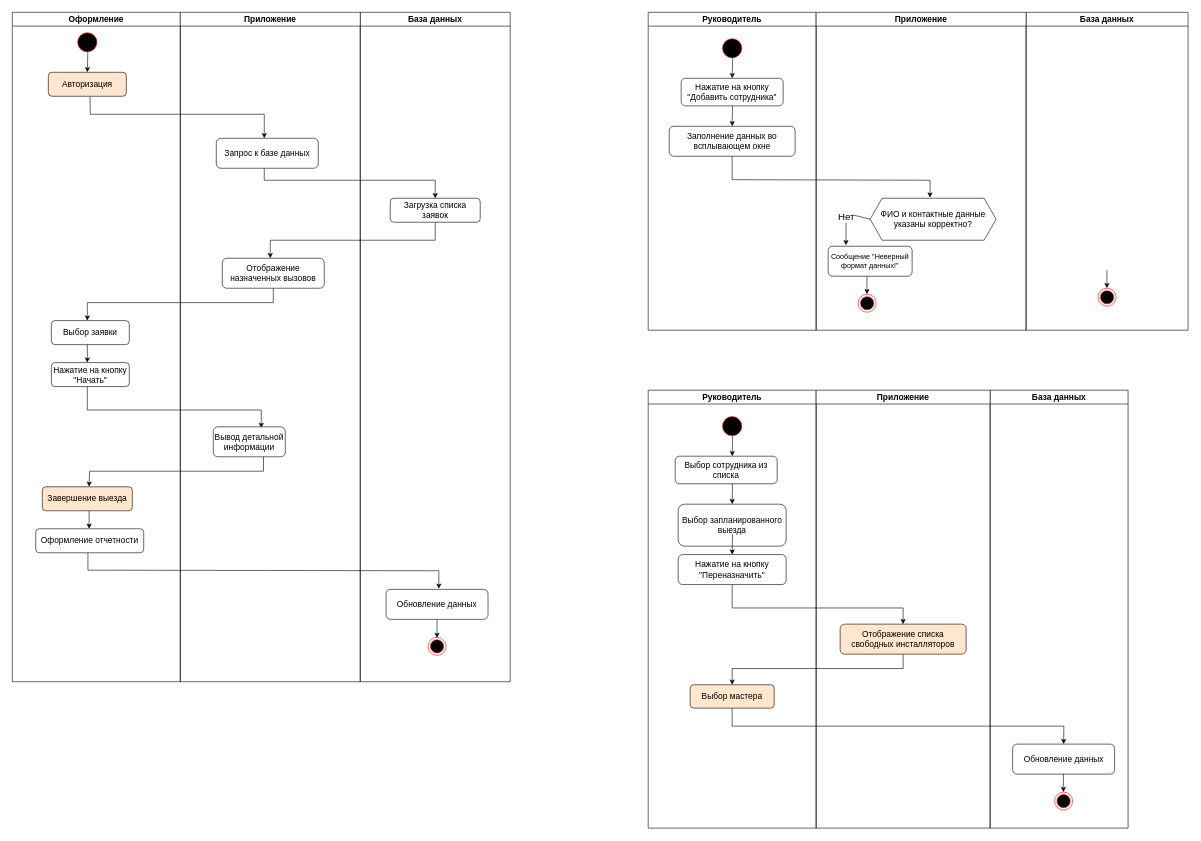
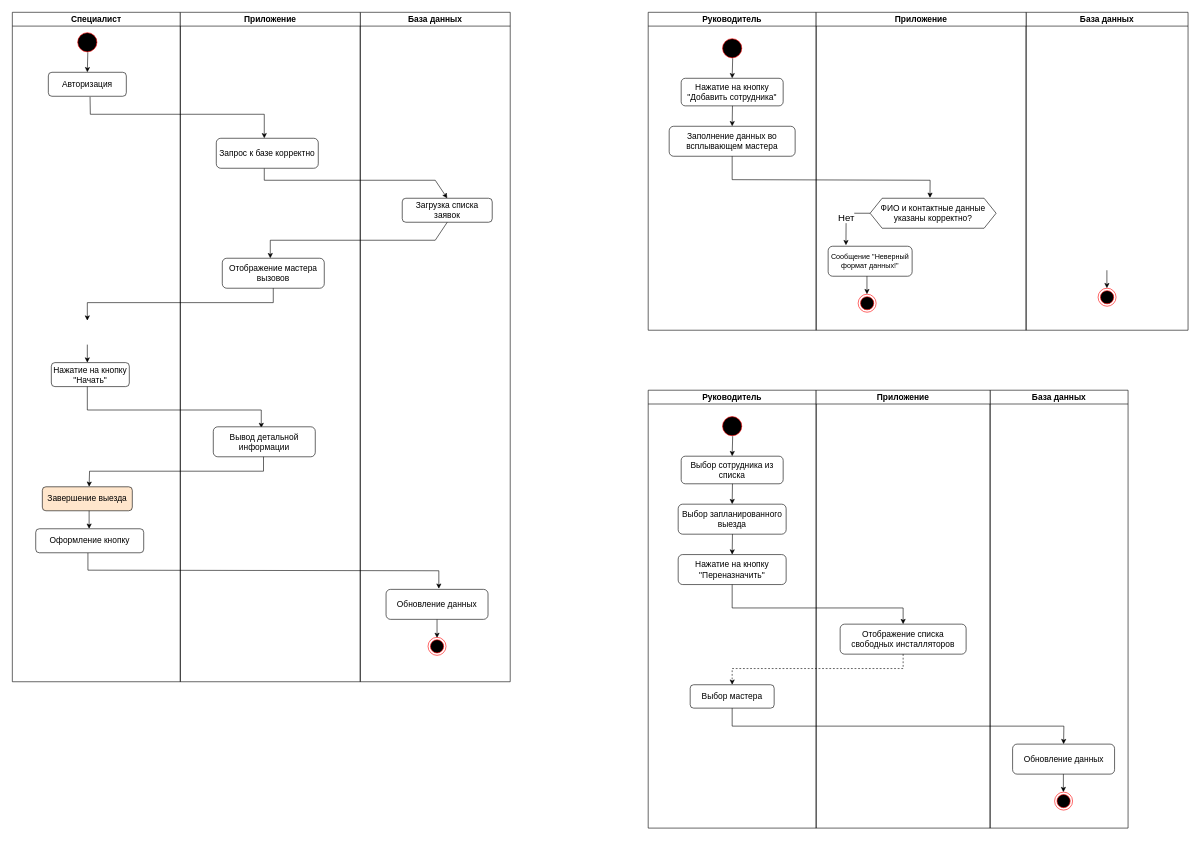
  <mxCell id="0" />
  <mxCell id="1" parent="0" />
  <mxCell id="2" value="&lt;span style=&quot;font-size: 14px;&quot;&gt;База данных&lt;/span&gt;" style="swimlane;whiteSpace=wrap;html=1;" parent="1" vertex="1"><mxGeometry x="600" y="20" width="250" height="1116" as="geometry" /></mxCell>
- <mxCell id="3" value="Загрузка списка заявок" style="rounded=1;whiteSpace=wrap;html=1;fontSize=14;" parent="2" vertex="1"><mxGeometry x="50" y="310" width="150" height="40" as="geometry" /></mxCell>
+ <mxCell id="3" value="Загрузка списка заявок" style="rounded=1;whiteSpace=wrap;html=1;fontSize=14;" parent="2" vertex="1"><mxGeometry x="70" y="310" width="150" height="40" as="geometry" /></mxCell>
  <mxCell id="4" value="" style="endArrow=classic;html=1;rounded=0;exitX=0.5;exitY=1;exitDx=0;exitDy=0;entryX=0.5;entryY=0;entryDx=0;entryDy=0;" parent="2" target="3" edge="1"><mxGeometry width="50" height="50" relative="1" as="geometry"><mxPoint x="-160" y="260" as="sourcePoint" /><mxPoint x="160" y="310" as="targetPoint" /><Array as="points"><mxPoint x="-160" y="280" /><mxPoint x="125" y="280" /></Array></mxGeometry></mxCell>
  <mxCell id="5" value="" style="endArrow=classic;html=1;rounded=0;exitX=0.5;exitY=1;exitDx=0;exitDy=0;" parent="2" source="7" edge="1"><mxGeometry width="50" height="50" relative="1" as="geometry"><mxPoint x="134.71" y="1080" as="sourcePoint" /><mxPoint x="128" y="1043" as="targetPoint" /></mxGeometry></mxCell>
  <mxCell id="6" value="" style="ellipse;html=1;shape=endState;fillColor=#000000;strokeColor=#ff0000;" parent="2" vertex="1"><mxGeometry x="113" y="1042" width="30" height="30" as="geometry" /></mxCell>
  <mxCell id="7" value="Обновление данных" style="rounded=1;whiteSpace=wrap;html=1;fontSize=14;" parent="2" vertex="1"><mxGeometry x="43" y="962" width="170" height="50" as="geometry" /></mxCell>
- <mxCell id="8" value="&lt;span style=&quot;font-size: 14px;&quot;&gt;Оформление&lt;/span&gt;" style="swimlane;whiteSpace=wrap;html=1;" parent="2" vertex="1"><mxGeometry x="-580" width="280" height="1116" as="geometry" /></mxCell>
+ <mxCell id="8" value="&lt;span style=&quot;font-size: 14px;&quot;&gt;Специалист&lt;/span&gt;" style="swimlane;whiteSpace=wrap;html=1;" parent="2" vertex="1"><mxGeometry x="-580" width="280" height="1116" as="geometry" /></mxCell>
  <mxCell id="9" value="" style="ellipse;html=1;shape=startState;fillColor=#000000;strokeColor=#ff0000;" parent="8" vertex="1"><mxGeometry x="105" y="30" width="40" height="40" as="geometry" /></mxCell>
  <mxCell id="10" value="" style="endArrow=classic;html=1;rounded=0;entryX=0.5;entryY=0;entryDx=0;entryDy=0;exitX=0.521;exitY=0.918;exitDx=0;exitDy=0;exitPerimeter=0;" parent="8" source="9" target="11" edge="1"><mxGeometry width="50" height="50" relative="1" as="geometry"><mxPoint x="121" y="70" as="sourcePoint" /><mxPoint x="175" y="110" as="targetPoint" /></mxGeometry></mxCell>
- <mxCell id="11" value="Авторизация" style="rounded=1;whiteSpace=wrap;html=1;fontSize=14;fillColor=#ffe6cc;" parent="8" vertex="1"><mxGeometry x="60" y="100" width="130" height="40" as="geometry" /></mxCell>
+ <mxCell id="11" value="Авторизация" style="rounded=1;whiteSpace=wrap;html=1;fontSize=14;" parent="8" vertex="1"><mxGeometry x="60" y="100" width="130" height="40" as="geometry" /></mxCell>
  <mxCell id="12" value="" style="endArrow=classic;html=1;rounded=0;exitX=0.535;exitY=1.025;exitDx=0;exitDy=0;exitPerimeter=0;entryX=0.5;entryY=0;entryDx=0;entryDy=0;" parent="8" edge="1"><mxGeometry width="50" height="50" relative="1" as="geometry"><mxPoint x="126" y="901" as="sourcePoint" /><mxPoint x="711" y="961" as="targetPoint" /><Array as="points"><mxPoint x="126" y="930" /><mxPoint x="711" y="931" /></Array></mxGeometry></mxCell>
  <mxCell id="13" value="Завершение выезда" style="rounded=1;whiteSpace=wrap;html=1;fontSize=14;fillColor=#ffe6cc;" parent="8" vertex="1"><mxGeometry x="50" y="791" width="150" height="40" as="geometry" /></mxCell>
  <mxCell id="14" value="" style="endArrow=classic;html=1;rounded=0;exitX=0.5;exitY=1;exitDx=0;exitDy=0;" parent="8" edge="1"><mxGeometry width="50" height="50" relative="1" as="geometry"><mxPoint x="128" y="831" as="sourcePoint" /><mxPoint x="128" y="861" as="targetPoint" /></mxGeometry></mxCell>
- <mxCell id="15" value="Оформление отчетности" style="rounded=1;whiteSpace=wrap;html=1;fontSize=14;" parent="8" vertex="1"><mxGeometry x="39" y="861" width="180" height="40" as="geometry" /></mxCell>
+ <mxCell id="15" value="Оформление кнопку" style="rounded=1;whiteSpace=wrap;html=1;fontSize=14;" parent="8" vertex="1"><mxGeometry x="39" y="861" width="180" height="40" as="geometry" /></mxCell>
  <mxCell id="16" value="" style="endArrow=classic;html=1;rounded=0;exitX=0.535;exitY=1.025;exitDx=0;exitDy=0;exitPerimeter=0;" parent="1" source="11" edge="1"><mxGeometry width="50" height="50" relative="1" as="geometry"><mxPoint x="200" y="260" as="sourcePoint" /><mxPoint x="440" y="230" as="targetPoint" /><Array as="points"><mxPoint x="150" y="190" /><mxPoint x="440" y="190" /></Array></mxGeometry></mxCell>
  <mxCell id="17" value="&lt;span style=&quot;font-size: 14px;&quot;&gt;Приложение&lt;/span&gt;" style="swimlane;whiteSpace=wrap;html=1;" parent="1" vertex="1"><mxGeometry x="300" y="20" width="300" height="1116" as="geometry" /></mxCell>
- <mxCell id="18" value="Запрос к базе данных" style="rounded=1;whiteSpace=wrap;html=1;fontSize=14;" parent="17" vertex="1"><mxGeometry x="60" y="210" width="170" height="50" as="geometry" /></mxCell>
- <mxCell id="19" value="Выбор заявки" style="rounded=1;whiteSpace=wrap;html=1;fontSize=14;" parent="17" vertex="1"><mxGeometry x="-215" y="514" width="130" height="40" as="geometry" /></mxCell>
+ <mxCell id="18" value="Запрос к базе корректно" style="rounded=1;whiteSpace=wrap;html=1;fontSize=14;" parent="17" vertex="1"><mxGeometry x="60" y="210" width="170" height="50" as="geometry" /></mxCell>
  <mxCell id="20" value="" style="endArrow=classic;html=1;rounded=0;exitX=0.5;exitY=1;exitDx=0;exitDy=0;" parent="17" edge="1"><mxGeometry width="50" height="50" relative="1" as="geometry"><mxPoint x="-155" y="554" as="sourcePoint" /><mxPoint x="-155" y="584" as="targetPoint" /></mxGeometry></mxCell>
  <mxCell id="21" value="Нажатие на кнопку &quot;Начать&quot;" style="rounded=1;whiteSpace=wrap;html=1;fontSize=14;" parent="17" vertex="1"><mxGeometry x="-215" y="584" width="130" height="40" as="geometry" /></mxCell>
  <mxCell id="22" value="" style="endArrow=classic;html=1;rounded=0;exitX=0.535;exitY=1.025;exitDx=0;exitDy=0;exitPerimeter=0;" parent="17" edge="1"><mxGeometry width="50" height="50" relative="1" as="geometry"><mxPoint x="-155" y="624" as="sourcePoint" /><mxPoint x="135" y="693" as="targetPoint" /><Array as="points"><mxPoint x="-155" y="663" /><mxPoint x="135" y="663" /></Array></mxGeometry></mxCell>
- <mxCell id="23" value="Отображение назначенных вызовов" style="rounded=1;whiteSpace=wrap;html=1;fontSize=14;" parent="17" vertex="1"><mxGeometry x="70" y="410" width="170" height="50" as="geometry" /></mxCell>
- <mxCell id="24" value="Вывод детальной информации" style="rounded=1;whiteSpace=wrap;html=1;fontSize=14;" parent="17" vertex="1"><mxGeometry x="55" y="691" width="120" height="50" as="geometry" /></mxCell>
+ <mxCell id="23" value="Отображение мастера вызовов" style="rounded=1;whiteSpace=wrap;html=1;fontSize=14;" parent="17" vertex="1"><mxGeometry x="70" y="410" width="170" height="50" as="geometry" /></mxCell>
+ <mxCell id="24" value="Вывод детальной информации" style="rounded=1;whiteSpace=wrap;html=1;fontSize=14;" parent="17" vertex="1"><mxGeometry x="55" y="691" width="170" height="50" as="geometry" /></mxCell>
  <mxCell id="25" value="" style="endArrow=classic;html=1;rounded=0;exitX=0.5;exitY=1;exitDx=0;exitDy=0;" parent="17" source="23" edge="1"><mxGeometry width="50" height="50" relative="1" as="geometry"><mxPoint x="160" y="460" as="sourcePoint" /><mxPoint x="-155" y="514" as="targetPoint" /><Array as="points"><mxPoint x="155" y="484" /><mxPoint x="-155" y="484" /></Array></mxGeometry></mxCell>
  <mxCell id="26" value="" style="endArrow=classic;html=1;rounded=0;exitX=0.5;exitY=1;exitDx=0;exitDy=0;entryX=0.462;entryY=0;entryDx=0;entryDy=0;entryPerimeter=0;" parent="17" edge="1"><mxGeometry width="50" height="50" relative="1" as="geometry"><mxPoint x="138.7" y="741" as="sourcePoint" /><mxPoint x="-152.0" y="791" as="targetPoint" /><Array as="points"><mxPoint x="138.7" y="765" /><mxPoint x="-151.3" y="765" /></Array></mxGeometry></mxCell>
  <mxCell id="27" value="" style="endArrow=classic;html=1;rounded=0;exitX=0.5;exitY=1;exitDx=0;exitDy=0;" parent="1" source="3" edge="1"><mxGeometry width="50" height="50" relative="1" as="geometry"><mxPoint x="235" y="386" as="sourcePoint" /><mxPoint x="450" y="430" as="targetPoint" /><Array as="points"><mxPoint x="725" y="400" /><mxPoint x="450" y="400" /></Array></mxGeometry></mxCell>
  <mxCell id="28" value="&lt;span style=&quot;font-size: 14px;&quot;&gt;Руководитель&lt;/span&gt;" style="swimlane;whiteSpace=wrap;html=1;" parent="1" vertex="1"><mxGeometry x="1080" y="20" width="280" height="530" as="geometry" /></mxCell>
  <mxCell id="29" value="" style="ellipse;html=1;shape=startState;fillColor=#000000;strokeColor=#ff0000;" parent="28" vertex="1"><mxGeometry x="120" y="40" width="40" height="40" as="geometry" /></mxCell>
  <mxCell id="30" value="" style="endArrow=classic;html=1;rounded=0;entryX=0.5;entryY=0;entryDx=0;entryDy=0;exitX=0.521;exitY=0.918;exitDx=0;exitDy=0;exitPerimeter=0;" parent="28" source="29" edge="1"><mxGeometry width="50" height="50" relative="1" as="geometry"><mxPoint x="136" y="80" as="sourcePoint" /><mxPoint x="140" y="110" as="targetPoint" /></mxGeometry></mxCell>
  <mxCell id="31" value="Нажатие на кнопку &quot;Добавить сотрудника&quot;" style="rounded=1;whiteSpace=wrap;html=1;fontSize=14;" parent="28" vertex="1"><mxGeometry x="55" y="110" width="170" height="46" as="geometry" /></mxCell>
  <mxCell id="32" value="" style="endArrow=classic;html=1;rounded=0;entryX=0.5;entryY=0;entryDx=0;entryDy=0;exitX=0.521;exitY=0.918;exitDx=0;exitDy=0;exitPerimeter=0;" parent="28" target="33" edge="1"><mxGeometry width="50" height="50" relative="1" as="geometry"><mxPoint x="140.5" y="156" as="sourcePoint" /><mxPoint x="139.5" y="189" as="targetPoint" /></mxGeometry></mxCell>
- <mxCell id="33" value="Заполнение данных во всплывающем окне" style="rounded=1;whiteSpace=wrap;html=1;fontSize=14;" parent="28" vertex="1"><mxGeometry x="35" y="190" width="210" height="50" as="geometry" /></mxCell>
+ <mxCell id="33" value="Заполнение данных во всплывающем мастера" style="rounded=1;whiteSpace=wrap;html=1;fontSize=14;" parent="28" vertex="1"><mxGeometry x="35" y="190" width="210" height="50" as="geometry" /></mxCell>
  <mxCell id="34" value="&lt;span style=&quot;font-size: 14px;&quot;&gt;База данных&lt;/span&gt;" style="swimlane;whiteSpace=wrap;html=1;" parent="1" vertex="1"><mxGeometry x="1710" y="20" width="270" height="530" as="geometry" /></mxCell>
  <mxCell id="35" value="" style="ellipse;html=1;shape=endState;fillColor=#000000;strokeColor=#ff0000;" parent="34" vertex="1"><mxGeometry x="120" y="460" width="30" height="30" as="geometry" /></mxCell>
  <mxCell id="36" value="" style="endArrow=classic;html=1;rounded=0;exitX=0.5;exitY=1;exitDx=0;exitDy=0;" parent="34" edge="1"><mxGeometry width="50" height="50" relative="1" as="geometry"><mxPoint x="134.71" y="430" as="sourcePoint" /><mxPoint x="134.71" y="460" as="targetPoint" /></mxGeometry></mxCell>
  <mxCell id="37" value="&lt;span style=&quot;font-size: 14px;&quot;&gt;Приложение&lt;/span&gt;" style="swimlane;whiteSpace=wrap;html=1;" parent="1" vertex="1"><mxGeometry x="1360" y="20" width="350" height="530" as="geometry" /></mxCell>
  <mxCell id="38" value="" style="endArrow=classic;html=1;rounded=0;exitX=0.535;exitY=1.025;exitDx=0;exitDy=0;exitPerimeter=0;entryX=0.475;entryY=-0.014;entryDx=0;entryDy=0;entryPerimeter=0;" parent="37" target="39" edge="1"><mxGeometry width="50" height="50" relative="1" as="geometry"><mxPoint x="-140" y="240" as="sourcePoint" /><mxPoint x="189" y="300" as="targetPoint" /><Array as="points"><mxPoint x="-140" y="279" /><mxPoint x="190" y="280" /></Array></mxGeometry></mxCell>
- <mxCell id="39" value="ФИО и контактные данные указаны корректно?" style="shape=hexagon;perimeter=hexagonPerimeter2;whiteSpace=wrap;html=1;fixedSize=1;fontSize=14;" parent="37" vertex="1"><mxGeometry x="90" y="310" width="210" height="70" as="geometry" /></mxCell>
+ <mxCell id="39" value="ФИО и контактные данные указаны корректно?" style="shape=hexagon;perimeter=hexagonPerimeter2;whiteSpace=wrap;html=1;fixedSize=1;fontSize=14;" parent="37" vertex="1"><mxGeometry x="90" y="310" width="210" height="50" as="geometry" /></mxCell>
  <mxCell id="40" value="Сообщение &quot;Неверный формат данных!&quot;" style="rounded=1;whiteSpace=wrap;html=1;fontSize=12;" parent="37" vertex="1"><mxGeometry x="20" y="390" width="140" height="50" as="geometry" /></mxCell>
  <mxCell id="41" value="Нет" style="endArrow=classic;html=1;rounded=0;exitX=0;exitY=0.5;exitDx=0;exitDy=0;fontSize=16;entryX=0.212;entryY=-0.033;entryDx=0;entryDy=0;entryPerimeter=0;" parent="37" source="39" target="40" edge="1"><mxGeometry width="50" height="50" relative="1" as="geometry"><mxPoint x="40" y="310" as="sourcePoint" /><mxPoint x="50" y="380" as="targetPoint" /><Array as="points"><mxPoint x="50" y="335" /></Array></mxGeometry></mxCell>
  <mxCell id="42" value="" style="ellipse;html=1;shape=endState;fillColor=#000000;strokeColor=#ff0000;" parent="37" vertex="1"><mxGeometry x="70" y="470" width="30" height="30" as="geometry" /></mxCell>
  <mxCell id="43" value="" style="endArrow=classic;html=1;rounded=0;exitX=0.5;exitY=1;exitDx=0;exitDy=0;" parent="37" edge="1"><mxGeometry width="50" height="50" relative="1" as="geometry"><mxPoint x="84.71" y="440" as="sourcePoint" /><mxPoint x="84.71" y="470" as="targetPoint" /></mxGeometry></mxCell>
  <mxCell id="44" value="&lt;span style=&quot;font-size: 14px;&quot;&gt;Руководитель&lt;/span&gt;" style="swimlane;whiteSpace=wrap;html=1;" parent="1" vertex="1"><mxGeometry x="1080" y="650" width="280" height="730" as="geometry" /></mxCell>
  <mxCell id="45" value="" style="ellipse;html=1;shape=startState;fillColor=#000000;strokeColor=#ff0000;" parent="44" vertex="1"><mxGeometry x="120" y="40" width="40" height="40" as="geometry" /></mxCell>
  <mxCell id="46" value="" style="endArrow=classic;html=1;rounded=0;entryX=0.5;entryY=0;entryDx=0;entryDy=0;exitX=0.521;exitY=0.918;exitDx=0;exitDy=0;exitPerimeter=0;" parent="44" source="45" edge="1"><mxGeometry width="50" height="50" relative="1" as="geometry"><mxPoint x="136" y="80" as="sourcePoint" /><mxPoint x="140" y="110" as="targetPoint" /></mxGeometry></mxCell>
- <mxCell id="47" value="Выбор сотрудника из списка" style="rounded=1;whiteSpace=wrap;html=1;fontSize=14;" parent="44" vertex="1"><mxGeometry x="45" y="110" width="170" height="46" as="geometry" /></mxCell>
+ <mxCell id="47" value="Выбор сотрудника из списка" style="rounded=1;whiteSpace=wrap;html=1;fontSize=14;" parent="44" vertex="1"><mxGeometry x="55" y="110" width="170" height="46" as="geometry" /></mxCell>
  <mxCell id="48" value="" style="endArrow=classic;html=1;rounded=0;entryX=0.5;entryY=0;entryDx=0;entryDy=0;exitX=0.521;exitY=0.918;exitDx=0;exitDy=0;exitPerimeter=0;" parent="44" target="49" edge="1"><mxGeometry width="50" height="50" relative="1" as="geometry"><mxPoint x="140.5" y="156" as="sourcePoint" /><mxPoint x="139.5" y="189" as="targetPoint" /></mxGeometry></mxCell>
- <mxCell id="49" value="Выбор запланированного выезда" style="rounded=1;whiteSpace=wrap;html=1;fontSize=14;" parent="44" vertex="1"><mxGeometry x="50" y="190" width="180" height="70" as="geometry" /></mxCell>
+ <mxCell id="49" value="Выбор запланированного выезда" style="rounded=1;whiteSpace=wrap;html=1;fontSize=14;" parent="44" vertex="1"><mxGeometry x="50" y="190" width="180" height="50" as="geometry" /></mxCell>
  <mxCell id="50" value="" style="endArrow=classic;html=1;rounded=0;entryX=0.5;entryY=0;entryDx=0;entryDy=0;exitX=0.521;exitY=0.918;exitDx=0;exitDy=0;exitPerimeter=0;" parent="44" target="51" edge="1"><mxGeometry width="50" height="50" relative="1" as="geometry"><mxPoint x="140.5" y="240" as="sourcePoint" /><mxPoint x="139.5" y="273" as="targetPoint" /></mxGeometry></mxCell>
  <mxCell id="51" value="Нажатие на кнопку &quot;Переназначить&quot;" style="rounded=1;whiteSpace=wrap;html=1;fontSize=14;" parent="44" vertex="1"><mxGeometry x="50" y="274" width="180" height="50" as="geometry" /></mxCell>
  <mxCell id="52" value="" style="endArrow=classic;html=1;rounded=0;exitX=0.535;exitY=1.025;exitDx=0;exitDy=0;exitPerimeter=0;entryX=0.5;entryY=0;entryDx=0;entryDy=0;" parent="44" target="59" edge="1"><mxGeometry width="50" height="50" relative="1" as="geometry"><mxPoint x="140" y="324" as="sourcePoint" /><mxPoint x="410" y="380" as="targetPoint" /><Array as="points"><mxPoint x="140" y="363" /><mxPoint x="425" y="363" /></Array></mxGeometry></mxCell>
- <mxCell id="53" value="Выбор мастера" style="rounded=1;whiteSpace=wrap;html=1;fontSize=14;fillColor=#ffe6cc;" parent="44" vertex="1"><mxGeometry x="70" y="491" width="140" height="39" as="geometry" /></mxCell>
+ <mxCell id="53" value="Выбор мастера" style="rounded=1;whiteSpace=wrap;html=1;fontSize=14;" parent="44" vertex="1"><mxGeometry x="70" y="491" width="140" height="39" as="geometry" /></mxCell>
  <mxCell id="54" value="&lt;span style=&quot;font-size: 14px;&quot;&gt;База данных&lt;/span&gt;" style="swimlane;whiteSpace=wrap;html=1;" parent="1" vertex="1"><mxGeometry x="1650" y="650" width="230" height="730" as="geometry" /></mxCell>
  <mxCell id="55" value="Обновление данных" style="rounded=1;whiteSpace=wrap;html=1;fontSize=14;" parent="54" vertex="1"><mxGeometry x="37.5" y="590" width="170" height="50" as="geometry" /></mxCell>
  <mxCell id="56" value="" style="endArrow=classic;html=1;rounded=0;exitX=0.5;exitY=1;exitDx=0;exitDy=0;" parent="54" edge="1"><mxGeometry width="50" height="50" relative="1" as="geometry"><mxPoint x="122.16" y="640" as="sourcePoint" /><mxPoint x="122.16" y="670" as="targetPoint" /></mxGeometry></mxCell>
  <mxCell id="57" value="" style="ellipse;html=1;shape=endState;fillColor=#000000;strokeColor=#ff0000;" parent="54" vertex="1"><mxGeometry x="107.5" y="670" width="30" height="30" as="geometry" /></mxCell>
  <mxCell id="58" value="&lt;span style=&quot;font-size: 14px;&quot;&gt;Приложение&lt;/span&gt;" style="swimlane;whiteSpace=wrap;html=1;" parent="1" vertex="1"><mxGeometry x="1360" y="650" width="290" height="730" as="geometry" /></mxCell>
- <mxCell id="59" value="Отображение списка свободных инсталляторов" style="rounded=1;whiteSpace=wrap;html=1;fontSize=14;fillColor=#ffe6cc;" parent="58" vertex="1"><mxGeometry x="40" y="390" width="210" height="50" as="geometry" /></mxCell>
- <mxCell id="60" value="" style="endArrow=classic;html=1;rounded=0;exitX=0.5;exitY=1;exitDx=0;exitDy=0;entryX=0.5;entryY=0;entryDx=0;entryDy=0;" parent="1" source="59" target="53" edge="1"><mxGeometry width="50" height="50" relative="1" as="geometry"><mxPoint x="1550" y="1090" as="sourcePoint" /><mxPoint x="1220" y="1130" as="targetPoint" /><Array as="points"><mxPoint x="1505" y="1114" /><mxPoint x="1220" y="1114" /></Array></mxGeometry></mxCell>
+ <mxCell id="59" value="Отображение списка свободных инсталляторов" style="rounded=1;whiteSpace=wrap;html=1;fontSize=14;" parent="58" vertex="1"><mxGeometry x="40" y="390" width="210" height="50" as="geometry" /></mxCell>
+ <mxCell id="60" value="" style="endArrow=classic;html=1;rounded=0;exitX=0.5;exitY=1;exitDx=0;exitDy=0;entryX=0.5;entryY=0;entryDx=0;entryDy=0;dashed=1;" parent="1" source="59" target="53" edge="1"><mxGeometry width="50" height="50" relative="1" as="geometry"><mxPoint x="1550" y="1090" as="sourcePoint" /><mxPoint x="1220" y="1130" as="targetPoint" /><Array as="points"><mxPoint x="1505" y="1114" /><mxPoint x="1220" y="1114" /></Array></mxGeometry></mxCell>
  <mxCell id="61" value="" style="endArrow=classic;html=1;rounded=0;exitX=0.5;exitY=1;exitDx=0;exitDy=0;entryX=0.5;entryY=0;entryDx=0;entryDy=0;" parent="1" source="53" target="55" edge="1"><mxGeometry width="50" height="50" relative="1" as="geometry"><mxPoint x="1222.5" y="1180" as="sourcePoint" /><mxPoint x="1832.5" y="1240" as="targetPoint" /><Array as="points"><mxPoint x="1220" y="1210" /><mxPoint x="1773" y="1210" /></Array></mxGeometry></mxCell>
